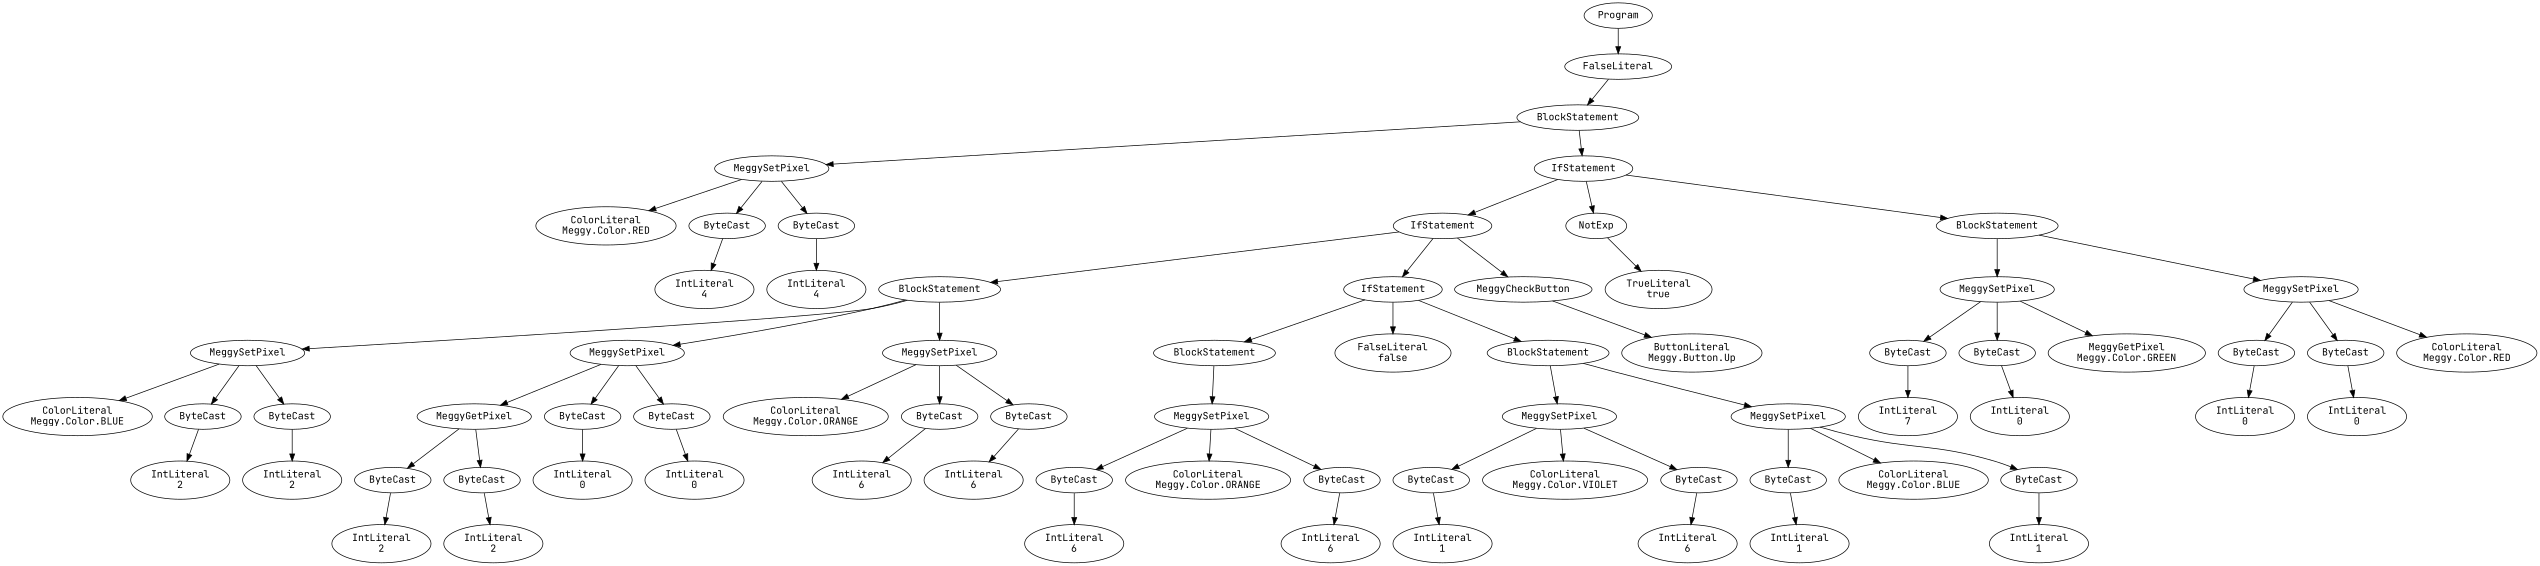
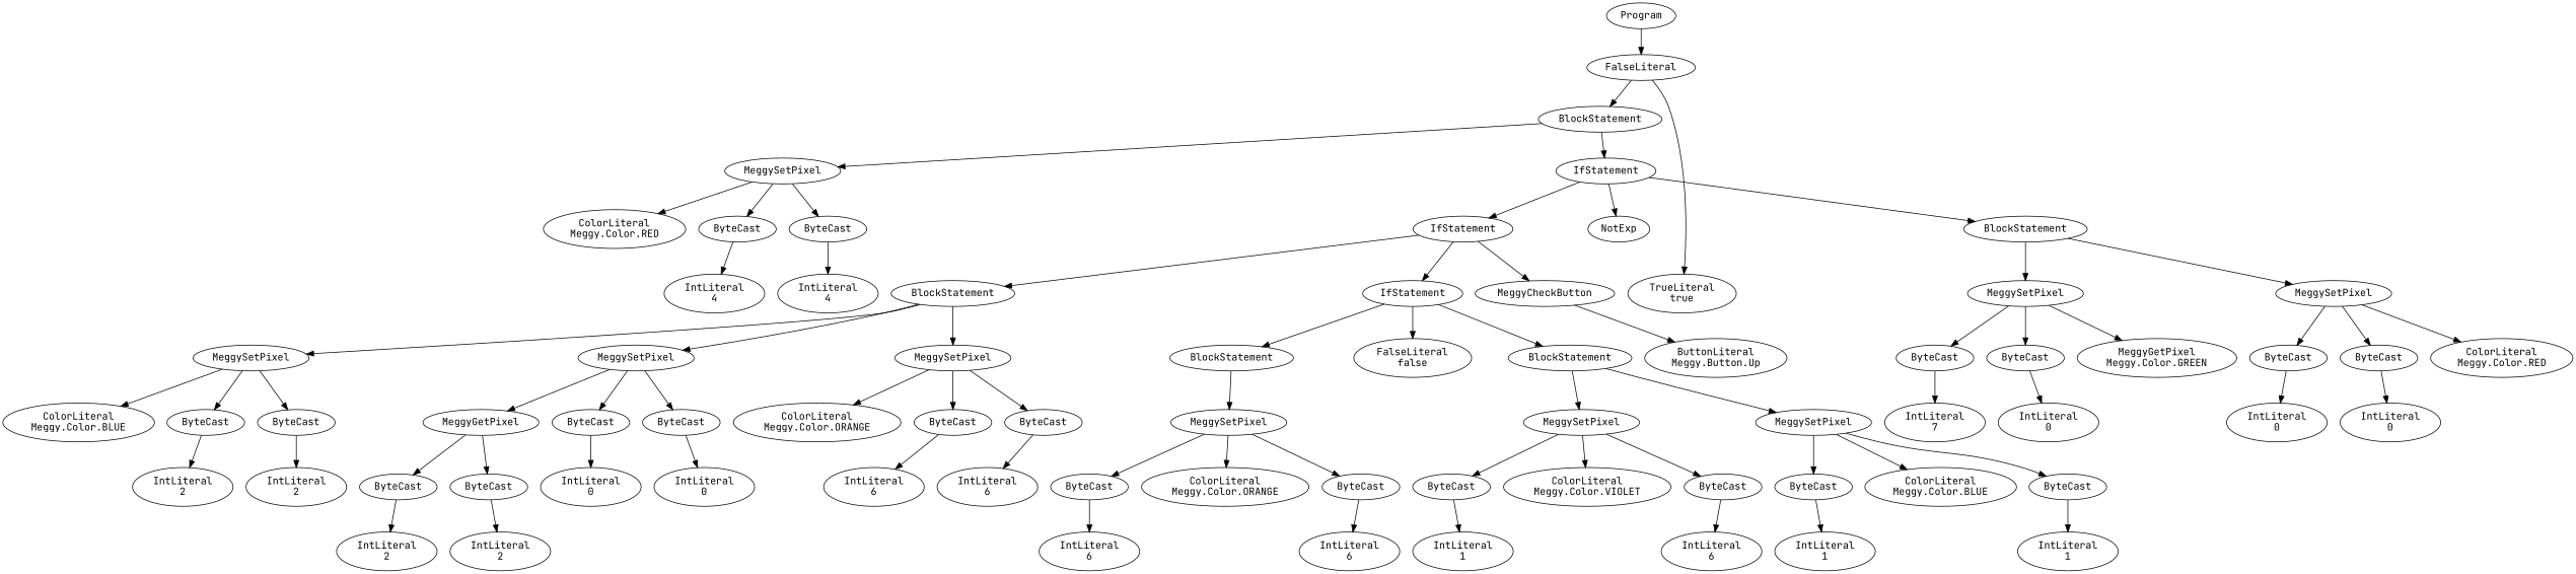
  digraph {
    fontname="JetBrains Mono"
    node [fontname="JetBrains Mono"]
    edge [fontname="JetBrains Mono"]
    n1 [label=Program]
    n2 [label=FalseLiteral]
    n3 [label=BlockStatement]
    n4 [label=MeggySetPixel]
    n5 [label=IfStatement]
    n6 [label=ByteCast]
    n7 [label=ByteCast]
    n8 [label="ColorLiteral\nMeggy.Color.RED"]
    n9 [label=NotExp]
    n10 [label=BlockStatement]
    n11 [label=IfStatement]
    n12 [label="IntLiteral\n4"]
    n13 [label="IntLiteral\n4"]
    n14 [label="TrueLiteral\ntrue"]
    n15 [label=MeggySetPixel]
    n16 [label=MeggySetPixel]
    n17 [label=MeggyCheckButton]
    n18 [label=BlockStatement]
    n19 [label=IfStatement]
    n20 [label=ByteCast]
    n21 [label=ByteCast]
    n22 [label="ColorLiteral\nMeggy.Color.RED"]
    n23 [label=ByteCast]
    n24 [label=ByteCast]
    n25 [label="MeggyGetPixel\nMeggy.Color.GREEN"]
    n26 [label="IntLiteral\n0"]
    n27 [label="IntLiteral\n0"]
    n28 [label="IntLiteral\n7"]
    n29 [label="IntLiteral\n0"]
    n30 [label="ButtonLiteral\nMeggy.Button.Up"]
    n31 [label=MeggySetPixel]
    n32 [label=MeggySetPixel]
    n33 [label=MeggySetPixel]
    n34 [label="FalseLiteral\nfalse"]
    n35 [label=BlockStatement]
    n36 [label=BlockStatement]
    n37 [label=ByteCast]
    n38 [label=ByteCast]
    n39 [label=MeggyGetPixel]
    n40 [label=ByteCast]
    n41 [label=ByteCast]
    n42 [label="ColorLiteral\nMeggy.Color.ORANGE"]
    n43 [label=ByteCast]
    n44 [label=ByteCast]
    n45 [label="ColorLiteral\nMeggy.Color.BLUE"]
    n46 [label="IntLiteral\n0"]
    n47 [label="IntLiteral\n0"]
    n48 [label=ByteCast]
    n49 [label=ByteCast]
    n50 [label="IntLiteral\n2"]
    n51 [label="IntLiteral\n2"]
    n52 [label="IntLiteral\n6"]
    n53 [label="IntLiteral\n6"]
    n54 [label="IntLiteral\n2"]
    n55 [label="IntLiteral\n2"]
    n56 [label=MeggySetPixel]
    n57 [label=MeggySetPixel]
    n58 [label=MeggySetPixel]
    n59 [label=ByteCast]
    n60 [label=ByteCast]
    n61 [label="ColorLiteral\nMeggy.Color.BLUE"]
    n62 [label=ByteCast]
    n63 [label=ByteCast]
    n64 [label="ColorLiteral\nMeggy.Color.VIOLET"]
    n65 [label="IntLiteral\n1"]
    n66 [label="IntLiteral\n1"]
    n67 [label="IntLiteral\n6"]
    n68 [label="IntLiteral\n1"]
    n69 [label=ByteCast]
    n70 [label=ByteCast]
    n71 [label="ColorLiteral\nMeggy.Color.ORANGE"]
    n72 [label="IntLiteral\n6"]
    n73 [label="IntLiteral\n6"]
    n1 -> n2
    n2 -> n3
    n3 -> n4
    n3 -> n5
    n4 -> n6
    n4 -> n7
    n4 -> n8
    n5 -> n9
    n5 -> n10
    n5 -> n11
    n6 -> n12
    n7 -> n13
-   n9 -> n14
+   n2 -> n14
    n10 -> n15
    n10 -> n16
    n11 -> n17
    n11 -> n18
    n11 -> n19
    n15 -> n20
    n15 -> n21
    n15 -> n22
    n16 -> n23
    n16 -> n24
    n16 -> n25
    n17 -> n30
    n18 -> n31
    n18 -> n32
    n18 -> n33
    n19 -> n34
    n19 -> n35
    n19 -> n36
    n20 -> n26
    n21 -> n27
    n23 -> n28
    n24 -> n29
    n31 -> n37
    n31 -> n38
    n31 -> n39
    n32 -> n40
    n32 -> n41
    n32 -> n42
    n33 -> n43
    n33 -> n44
    n33 -> n45
    n35 -> n56
    n35 -> n57
    n36 -> n58
    n37 -> n46
    n38 -> n47
    n39 -> n48
    n39 -> n49
    n40 -> n52
    n41 -> n53
    n43 -> n54
    n44 -> n55
    n48 -> n50
    n49 -> n51
    n56 -> n59
    n56 -> n60
    n56 -> n61
    n57 -> n62
    n57 -> n63
    n57 -> n64
    n58 -> n69
    n58 -> n70
    n58 -> n71
    n59 -> n65
    n60 -> n66
    n62 -> n67
    n63 -> n68
    n69 -> n72
    n70 -> n73
  }
